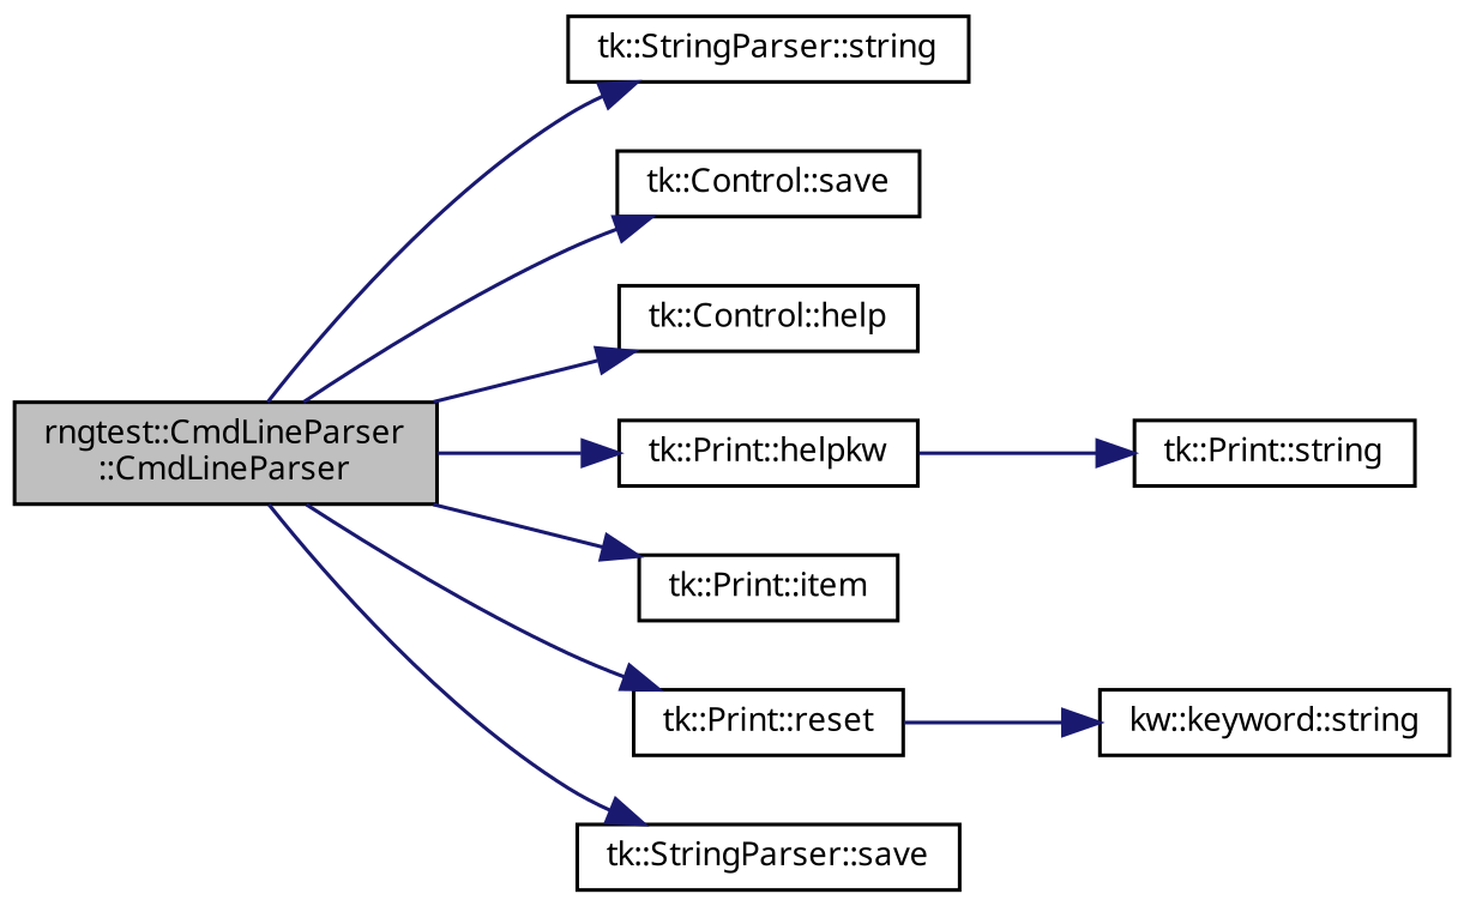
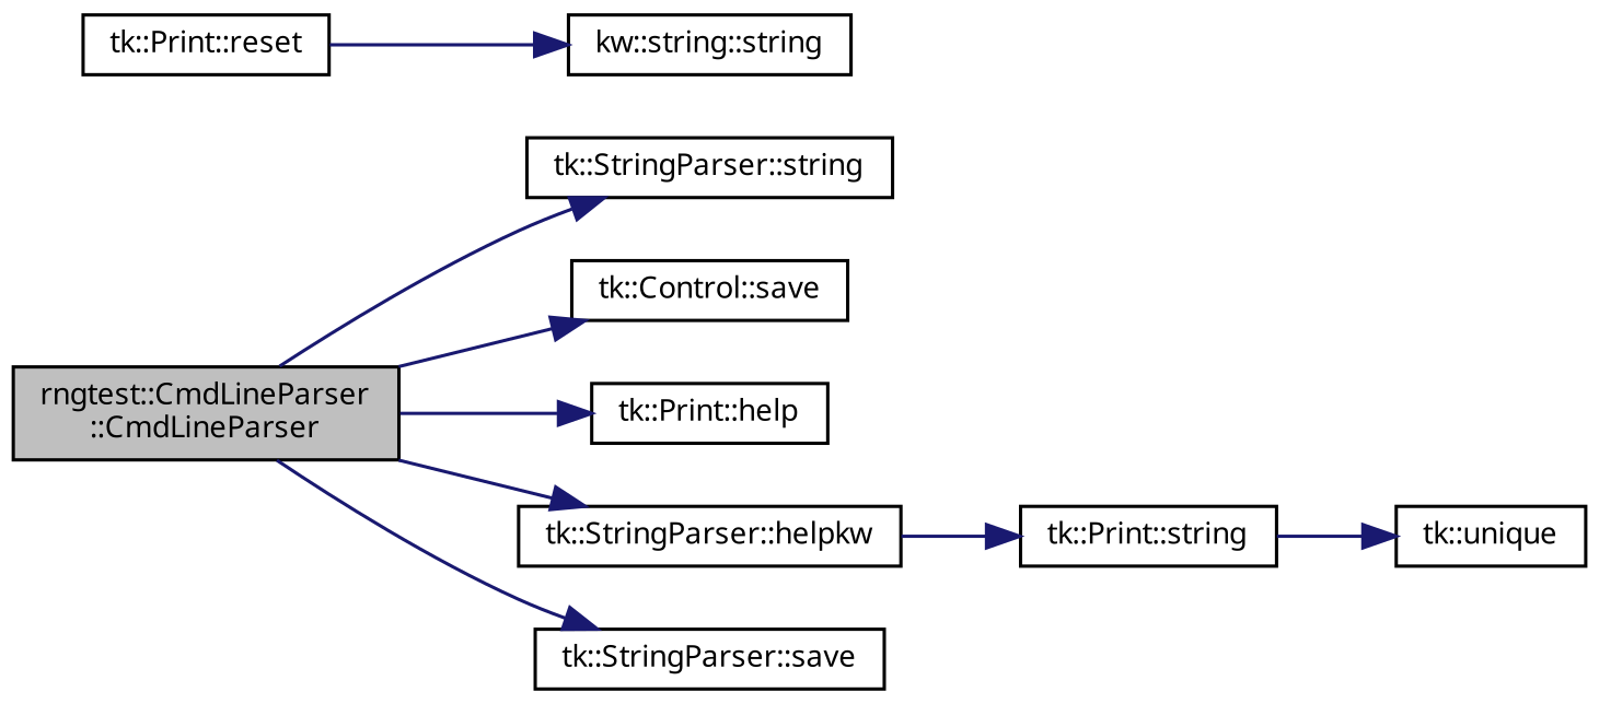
  digraph {
    rankdir=LR
    node [color=black fontname="sans-serif" fontsize=9 shape=record]
    edge [color=midnightblue fontname="sans-serif" fontsize=9 labelfontname="sans-serif" labelfontsize=9 style=solid]
    n1 [fillcolor=grey75 fontcolor=black height=0.2 label="rngtest::CmdLineParser\l::CmdLineParser" style=filled width=0.4]
    n2 [height=0.2 label="tk::StringParser::string" width=0.4]
    n3 [height=0.2 label="tk::Control::save" width=0.4]
-   n4 [height=0.2 label="tk::Control::help" width=0.4]
-   n5 [height=0.2 label="tk::Print::helpkw" width=0.4]
-   n6 [height=0.2 label="tk::Print::item" width=0.4]
+   n4 [height=0.2 label="tk::Print::help" width=0.4]
+   n5 [height=0.2 label="tk::StringParser::helpkw" width=0.4]
    n7 [height=0.2 label="tk::Print::reset" width=0.4]
    n8 [height=0.2 label="tk::StringParser::save" width=0.4]
    n9 [height=0.2 label="tk::Print::string" width=0.4]
-   n10 [height=0.2 label="kw::keyword::string" width=0.4]
+   n10 [height=0.2 label="kw::string::string" width=0.4]
+   n11 [height=0.2 label="tk::unique" width=0.4]
    n1 -> n2
    n1 -> n3
    n1 -> n4
    n1 -> n5
-   n1 -> n6
-   n1 -> n7
    n1 -> n8
    n5 -> n9
    n7 -> n10
+   n9 -> n11
  }
